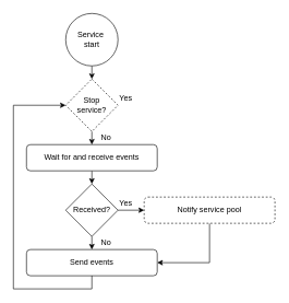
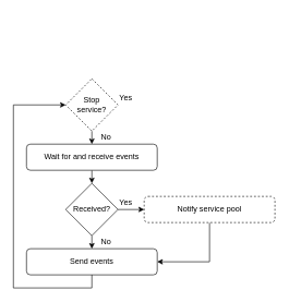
  <mxCell id="0" />
  <mxCell id="1" parent="0" />
  <mxCell id="2" value="No" style="text;html=1;strokeColor=none;fillColor=none;align=center;verticalAlign=middle;whiteSpace=wrap;rounded=0;" parent="1" vertex="1"><mxGeometry x="150" y="360" width="24" height="20" as="geometry" /></mxCell>
  <mxCell id="3" value="Yes" style="text;html=1;strokeColor=none;fillColor=none;align=center;verticalAlign=middle;whiteSpace=wrap;rounded=0;" parent="1" vertex="1"><mxGeometry x="180" y="300" width="24" height="20" as="geometry" /></mxCell>
- <mxCell id="4" style="edgeStyle=orthogonalEdgeStyle;rounded=0;orthogonalLoop=1;jettySize=auto;html=1;exitX=0.5;exitY=1;exitDx=0;exitDy=0;entryX=0.5;entryY=0;entryDx=0;entryDy=0;" parent="1" source="5" target="14" edge="1"><mxGeometry relative="1" as="geometry" /></mxCell>
- <mxCell id="5" value="Service&amp;nbsp;&lt;br&gt;start" style="ellipse;whiteSpace=wrap;html=1;aspect=fixed;" parent="1" vertex="1"><mxGeometry x="100" y="20" width="80" height="80" as="geometry" /></mxCell>
  <mxCell id="6" style="edgeStyle=orthogonalEdgeStyle;rounded=0;orthogonalLoop=1;jettySize=auto;html=1;exitX=0.5;exitY=1;exitDx=0;exitDy=0;entryX=0.5;entryY=0;entryDx=0;entryDy=0;" parent="1" source="7" target="10" edge="1"><mxGeometry relative="1" as="geometry" /></mxCell>
  <mxCell id="7" value="Wait for and receive events" style="rounded=1;whiteSpace=wrap;html=1;" parent="1" vertex="1"><mxGeometry x="40" y="220" width="200" height="40" as="geometry" /></mxCell>
  <mxCell id="8" style="edgeStyle=orthogonalEdgeStyle;rounded=0;orthogonalLoop=1;jettySize=auto;html=1;exitX=0.5;exitY=1;exitDx=0;exitDy=0;entryX=0.5;entryY=0;entryDx=0;entryDy=0;" parent="1" source="10" target="16" edge="1"><mxGeometry relative="1" as="geometry" /></mxCell>
  <mxCell id="9" style="edgeStyle=orthogonalEdgeStyle;rounded=0;orthogonalLoop=1;jettySize=auto;html=1;exitX=1;exitY=0.5;exitDx=0;exitDy=0;entryX=0;entryY=0.5;entryDx=0;entryDy=0;" parent="1" source="10" target="12" edge="1"><mxGeometry relative="1" as="geometry" /></mxCell>
  <mxCell id="10" value="Received?" style="rhombus;whiteSpace=wrap;html=1;" parent="1" vertex="1"><mxGeometry x="100" y="280" width="80" height="80" as="geometry" /></mxCell>
  <mxCell id="11" style="edgeStyle=orthogonalEdgeStyle;rounded=0;orthogonalLoop=1;jettySize=auto;html=1;exitX=0.5;exitY=1;exitDx=0;exitDy=0;entryX=1;entryY=0.5;entryDx=0;entryDy=0;" parent="1" source="12" target="16" edge="1"><mxGeometry relative="1" as="geometry" /></mxCell>
  <mxCell id="12" value="Notify service pool" style="rounded=1;whiteSpace=wrap;html=1;dashed=1;" parent="1" vertex="1"><mxGeometry x="220" y="300" width="200" height="40" as="geometry" /></mxCell>
  <mxCell id="13" style="edgeStyle=orthogonalEdgeStyle;rounded=0;orthogonalLoop=1;jettySize=auto;html=1;exitX=0.5;exitY=1;exitDx=0;exitDy=0;entryX=0.5;entryY=0;entryDx=0;entryDy=0;" parent="1" source="14" target="7" edge="1"><mxGeometry relative="1" as="geometry" /></mxCell>
  <mxCell id="14" value="Stop &lt;br&gt;service?" style="rhombus;whiteSpace=wrap;html=1;dashed=1;" parent="1" vertex="1"><mxGeometry x="100" y="120" width="80" height="80" as="geometry" /></mxCell>
  <mxCell id="15" style="edgeStyle=orthogonalEdgeStyle;rounded=0;orthogonalLoop=1;jettySize=auto;html=1;exitX=0.5;exitY=1;exitDx=0;exitDy=0;entryX=0;entryY=0.5;entryDx=0;entryDy=0;" parent="1" source="16" target="14" edge="1"><mxGeometry relative="1" as="geometry"><Array as="points"><mxPoint x="140" y="440" /><mxPoint x="20" y="440" /><mxPoint x="20" y="160" /></Array></mxGeometry></mxCell>
  <mxCell id="16" value="Send events" style="rounded=1;whiteSpace=wrap;html=1;" parent="1" vertex="1"><mxGeometry x="40" y="380" width="200" height="40" as="geometry" /></mxCell>
  <mxCell id="17" value="Yes" style="text;html=1;strokeColor=none;fillColor=none;align=center;verticalAlign=middle;whiteSpace=wrap;rounded=0;" parent="1" vertex="1"><mxGeometry x="180" y="140" width="24" height="20" as="geometry" /></mxCell>
  <mxCell id="18" value="No" style="text;html=1;strokeColor=none;fillColor=none;align=center;verticalAlign=middle;whiteSpace=wrap;rounded=0;" parent="1" vertex="1"><mxGeometry x="150" y="200" width="24" height="20" as="geometry" /></mxCell>
